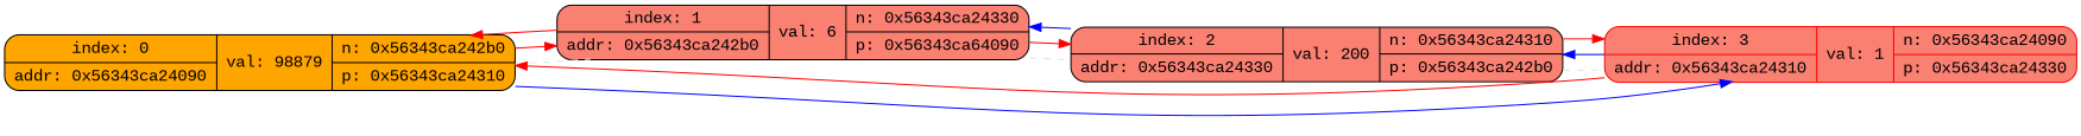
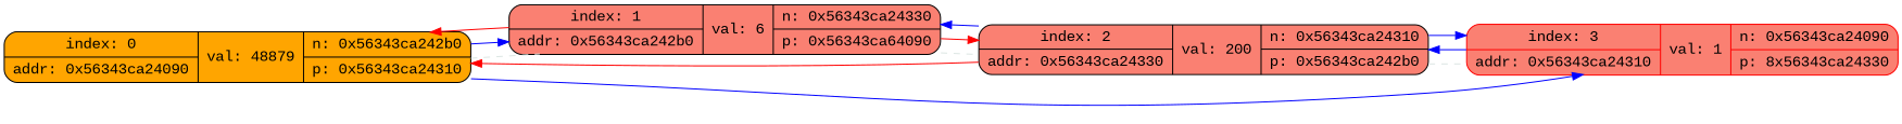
  digraph {
    fontname="Liberation Mono"
    rankdir=LR
    node [color=black fillcolor=salmon fontname="Liberation Mono" shape=record style="rounded, filled,filled"]
    edge [color=red fontname="Liberation Mono"]
-   n1 [fillcolor=orange label="{ {index: 0 | addr: 0x56343ca24090} | val: 98879 | {n: 0x56343ca242b0 | p: 0x56343ca24310} }"]
+   n1 [fillcolor=orange label="{ {index: 0 | addr: 0x56343ca24090} | val: 48879 | {n: 0x56343ca242b0 | p: 0x56343ca24310} }"]
    n2 [label="{ {index: 1 | addr: 0x56343ca242b0} | val: 6 | {n: 0x56343ca24330 | p: 0x56343ca64090} }"]
-   n3 [color=red label="{ {index: 3 | addr: 0x56343ca24310} | val: 1 | {n: 0x56343ca24090 | p: 0x56343ca24330} }"]
+   n3 [color=red label="{ {index: 3 | addr: 0x56343ca24310} | val: 1 | {n: 0x56343ca24090 | p: 8x56343ca24330} }"]
    n4 [label="{ {index: 2 | addr: 0x56343ca24330} | val: 200 | {n: 0x56343ca24310 | p: 0x56343ca242b0} }"]
    n1 -> n2 [arrowhead=none color="#dce6e3" style=dashed]
-   n1 -> n2
+   n1 -> n2 [color=blue]
    n1 -> n3 [color=blue]
    n2 -> n1
    n2 -> n4 [arrowhead=none color="#dce6e3" style=dashed]
    n2 -> n4
-   n3 -> n1
+   n4 -> n1
    n3 -> n4 [color=blue]
    n4 -> n2 [color=blue]
    n4 -> n3 [arrowhead=none color="#dce6e3" style=dashed]
-   n4 -> n3
+   n4 -> n3 [color=blue]
  }
